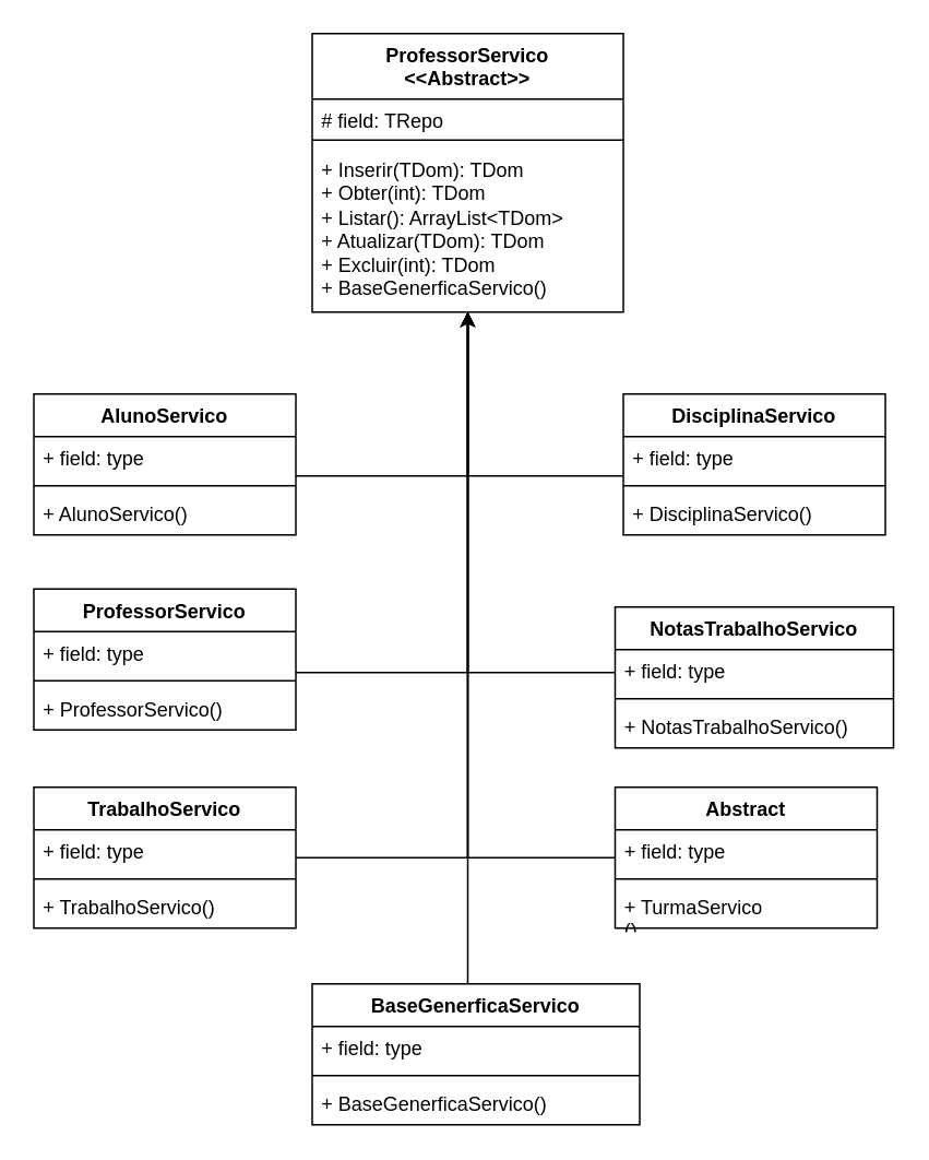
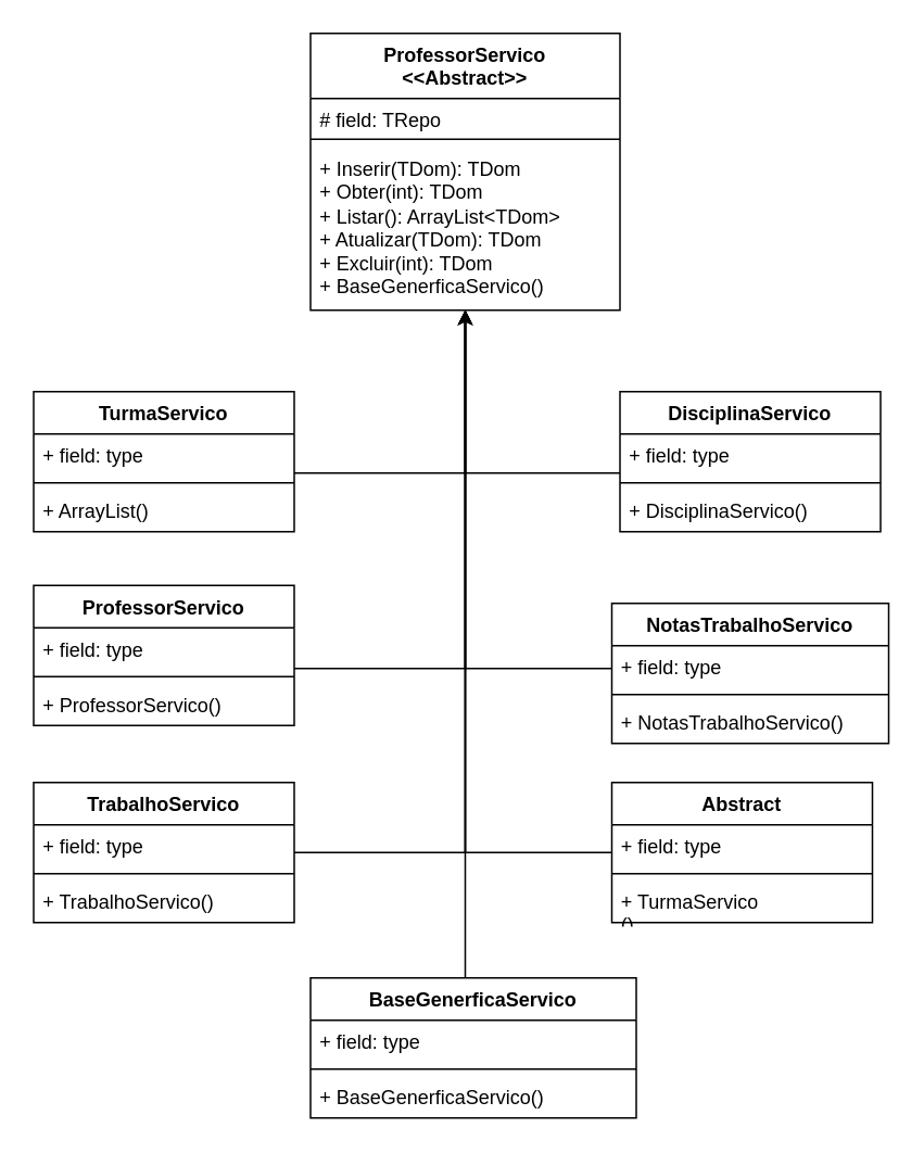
  <mxCell id="0" />
  <mxCell id="1" parent="0" />
  <mxCell id="2" value="ProfessorServico&lt;br&gt;&amp;lt;&amp;lt;Abstract&amp;gt;&amp;gt;" style="swimlane;fontStyle=1;align=center;verticalAlign=top;childLayout=stackLayout;horizontal=1;startSize=40;horizontalStack=0;resizeParent=1;resizeParentMax=0;resizeLast=0;collapsible=1;marginBottom=0;whiteSpace=wrap;html=1;" vertex="1" parent="1"><mxGeometry x="190" y="20" width="190" height="170" as="geometry" /></mxCell>
  <mxCell id="3" value="# field: TRepo" style="text;strokeColor=none;fillColor=none;align=left;verticalAlign=top;spacingLeft=4;spacingRight=4;overflow=hidden;rotatable=0;points=[[0,0.5],[1,0.5]];portConstraint=eastwest;whiteSpace=wrap;html=1;" vertex="1" parent="2"><mxGeometry y="40" width="190" height="20" as="geometry" /></mxCell>
  <mxCell id="4" value="" style="line;strokeWidth=1;fillColor=none;align=left;verticalAlign=middle;spacingTop=-1;spacingLeft=3;spacingRight=3;rotatable=0;labelPosition=right;points=[];portConstraint=eastwest;strokeColor=inherit;" vertex="1" parent="2"><mxGeometry y="60" width="190" height="10" as="geometry" /></mxCell>
  <mxCell id="5" value="+ Inserir(TDom): TDom&lt;br&gt;+ Obter(int): TDom&lt;br&gt;+ Listar(): ArrayList&amp;lt;TDom&amp;gt;&lt;br&gt;+ Atualizar(TDom): TDom&lt;br&gt;+ Excluir(int): TDom&lt;br&gt;+ BaseGenerficaServico()" style="text;strokeColor=none;fillColor=none;align=left;verticalAlign=top;spacingLeft=4;spacingRight=4;overflow=hidden;rotatable=0;points=[[0,0.5],[1,0.5]];portConstraint=eastwest;whiteSpace=wrap;html=1;" vertex="1" parent="2"><mxGeometry y="70" width="190" height="100" as="geometry" /></mxCell>
  <mxCell id="6" style="edgeStyle=orthogonalEdgeStyle;rounded=0;orthogonalLoop=1;jettySize=auto;html=1;" edge="1" parent="1" source="7" target="5"><mxGeometry relative="1" as="geometry"><Array as="points"><mxPoint x="285" y="290" /></Array></mxGeometry></mxCell>
- <mxCell id="7" value="AlunoServico" style="swimlane;fontStyle=1;align=center;verticalAlign=top;childLayout=stackLayout;horizontal=1;startSize=26;horizontalStack=0;resizeParent=1;resizeParentMax=0;resizeLast=0;collapsible=1;marginBottom=0;whiteSpace=wrap;html=1;" vertex="1" parent="1"><mxGeometry x="20" y="240" width="160" height="86" as="geometry" /></mxCell>
+ <mxCell id="7" value="TurmaServico" style="swimlane;fontStyle=1;align=center;verticalAlign=top;childLayout=stackLayout;horizontal=1;startSize=26;horizontalStack=0;resizeParent=1;resizeParentMax=0;resizeLast=0;collapsible=1;marginBottom=0;whiteSpace=wrap;html=1;" vertex="1" parent="1"><mxGeometry x="20" y="240" width="160" height="86" as="geometry" /></mxCell>
  <mxCell id="8" value="+ field: type" style="text;strokeColor=none;fillColor=none;align=left;verticalAlign=top;spacingLeft=4;spacingRight=4;overflow=hidden;rotatable=0;points=[[0,0.5],[1,0.5]];portConstraint=eastwest;whiteSpace=wrap;html=1;" vertex="1" parent="7"><mxGeometry y="26" width="160" height="26" as="geometry" /></mxCell>
  <mxCell id="9" value="" style="line;strokeWidth=1;fillColor=none;align=left;verticalAlign=middle;spacingTop=-1;spacingLeft=3;spacingRight=3;rotatable=0;labelPosition=right;points=[];portConstraint=eastwest;strokeColor=inherit;" vertex="1" parent="7"><mxGeometry y="52" width="160" height="8" as="geometry" /></mxCell>
- <mxCell id="10" value="+ AlunoServico()" style="text;strokeColor=none;fillColor=none;align=left;verticalAlign=top;spacingLeft=4;spacingRight=4;overflow=hidden;rotatable=0;points=[[0,0.5],[1,0.5]];portConstraint=eastwest;whiteSpace=wrap;html=1;" vertex="1" parent="7"><mxGeometry y="60" width="160" height="26" as="geometry" /></mxCell>
+ <mxCell id="10" value="+ ArrayList()" style="text;strokeColor=none;fillColor=none;align=left;verticalAlign=top;spacingLeft=4;spacingRight=4;overflow=hidden;rotatable=0;points=[[0,0.5],[1,0.5]];portConstraint=eastwest;whiteSpace=wrap;html=1;" vertex="1" parent="7"><mxGeometry y="60" width="160" height="26" as="geometry" /></mxCell>
  <mxCell id="11" value="ProfessorServico" style="swimlane;fontStyle=1;align=center;verticalAlign=top;childLayout=stackLayout;horizontal=1;startSize=26;horizontalStack=0;resizeParent=1;resizeParentMax=0;resizeLast=0;collapsible=1;marginBottom=0;whiteSpace=wrap;html=1;" vertex="1" parent="1"><mxGeometry x="20" y="359" width="160" height="86" as="geometry" /></mxCell>
  <mxCell id="12" value="+ field: type" style="text;strokeColor=none;fillColor=none;align=left;verticalAlign=top;spacingLeft=4;spacingRight=4;overflow=hidden;rotatable=0;points=[[0,0.5],[1,0.5]];portConstraint=eastwest;whiteSpace=wrap;html=1;" vertex="1" parent="11"><mxGeometry y="26" width="160" height="26" as="geometry" /></mxCell>
  <mxCell id="13" value="" style="line;strokeWidth=1;fillColor=none;align=left;verticalAlign=middle;spacingTop=-1;spacingLeft=3;spacingRight=3;rotatable=0;labelPosition=right;points=[];portConstraint=eastwest;strokeColor=inherit;" vertex="1" parent="11"><mxGeometry y="52" width="160" height="8" as="geometry" /></mxCell>
  <mxCell id="14" value="+ ProfessorServico()" style="text;strokeColor=none;fillColor=none;align=left;verticalAlign=top;spacingLeft=4;spacingRight=4;overflow=hidden;rotatable=0;points=[[0,0.5],[1,0.5]];portConstraint=eastwest;whiteSpace=wrap;html=1;" vertex="1" parent="11"><mxGeometry y="60" width="160" height="26" as="geometry" /></mxCell>
  <mxCell id="15" value="DisciplinaServico" style="swimlane;fontStyle=1;align=center;verticalAlign=top;childLayout=stackLayout;horizontal=1;startSize=26;horizontalStack=0;resizeParent=1;resizeParentMax=0;resizeLast=0;collapsible=1;marginBottom=0;whiteSpace=wrap;html=1;" vertex="1" parent="1"><mxGeometry x="380" y="240" width="160" height="86" as="geometry" /></mxCell>
  <mxCell id="16" value="+ field: type" style="text;strokeColor=none;fillColor=none;align=left;verticalAlign=top;spacingLeft=4;spacingRight=4;overflow=hidden;rotatable=0;points=[[0,0.5],[1,0.5]];portConstraint=eastwest;whiteSpace=wrap;html=1;" vertex="1" parent="15"><mxGeometry y="26" width="160" height="26" as="geometry" /></mxCell>
  <mxCell id="17" value="" style="line;strokeWidth=1;fillColor=none;align=left;verticalAlign=middle;spacingTop=-1;spacingLeft=3;spacingRight=3;rotatable=0;labelPosition=right;points=[];portConstraint=eastwest;strokeColor=inherit;" vertex="1" parent="15"><mxGeometry y="52" width="160" height="8" as="geometry" /></mxCell>
  <mxCell id="18" value="+ DisciplinaServico()" style="text;strokeColor=none;fillColor=none;align=left;verticalAlign=top;spacingLeft=4;spacingRight=4;overflow=hidden;rotatable=0;points=[[0,0.5],[1,0.5]];portConstraint=eastwest;whiteSpace=wrap;html=1;" vertex="1" parent="15"><mxGeometry y="60" width="160" height="26" as="geometry" /></mxCell>
  <mxCell id="19" style="edgeStyle=orthogonalEdgeStyle;rounded=0;orthogonalLoop=1;jettySize=auto;html=1;" edge="1" parent="1" source="20" target="5"><mxGeometry relative="1" as="geometry"><Array as="points"><mxPoint x="285" y="410" /></Array></mxGeometry></mxCell>
  <mxCell id="20" value="NotasTrabalhoServico" style="swimlane;fontStyle=1;align=center;verticalAlign=top;childLayout=stackLayout;horizontal=1;startSize=26;horizontalStack=0;resizeParent=1;resizeParentMax=0;resizeLast=0;collapsible=1;marginBottom=0;whiteSpace=wrap;html=1;" vertex="1" parent="1"><mxGeometry x="375" y="370" width="170" height="86" as="geometry" /></mxCell>
  <mxCell id="21" value="+ field: type" style="text;strokeColor=none;fillColor=none;align=left;verticalAlign=top;spacingLeft=4;spacingRight=4;overflow=hidden;rotatable=0;points=[[0,0.5],[1,0.5]];portConstraint=eastwest;whiteSpace=wrap;html=1;" vertex="1" parent="20"><mxGeometry y="26" width="170" height="26" as="geometry" /></mxCell>
  <mxCell id="22" value="" style="line;strokeWidth=1;fillColor=none;align=left;verticalAlign=middle;spacingTop=-1;spacingLeft=3;spacingRight=3;rotatable=0;labelPosition=right;points=[];portConstraint=eastwest;strokeColor=inherit;" vertex="1" parent="20"><mxGeometry y="52" width="170" height="8" as="geometry" /></mxCell>
  <mxCell id="23" value="+ NotasTrabalhoServico()" style="text;strokeColor=none;fillColor=none;align=left;verticalAlign=top;spacingLeft=4;spacingRight=4;overflow=hidden;rotatable=0;points=[[0,0.5],[1,0.5]];portConstraint=eastwest;whiteSpace=wrap;html=1;" vertex="1" parent="20"><mxGeometry y="60" width="170" height="26" as="geometry" /></mxCell>
  <mxCell id="24" style="edgeStyle=orthogonalEdgeStyle;rounded=0;orthogonalLoop=1;jettySize=auto;html=1;" edge="1" parent="1" source="25" target="5"><mxGeometry relative="1" as="geometry"><Array as="points"><mxPoint x="285" y="500" /><mxPoint x="285" y="500" /></Array></mxGeometry></mxCell>
  <mxCell id="25" value="BaseGenerficaServico" style="swimlane;fontStyle=1;align=center;verticalAlign=top;childLayout=stackLayout;horizontal=1;startSize=26;horizontalStack=0;resizeParent=1;resizeParentMax=0;resizeLast=0;collapsible=1;marginBottom=0;whiteSpace=wrap;html=1;" vertex="1" parent="1"><mxGeometry x="190" y="600" width="200" height="86" as="geometry" /></mxCell>
  <mxCell id="26" value="+ field: type" style="text;strokeColor=none;fillColor=none;align=left;verticalAlign=top;spacingLeft=4;spacingRight=4;overflow=hidden;rotatable=0;points=[[0,0.5],[1,0.5]];portConstraint=eastwest;whiteSpace=wrap;html=1;" vertex="1" parent="25"><mxGeometry y="26" width="200" height="26" as="geometry" /></mxCell>
  <mxCell id="27" value="" style="line;strokeWidth=1;fillColor=none;align=left;verticalAlign=middle;spacingTop=-1;spacingLeft=3;spacingRight=3;rotatable=0;labelPosition=right;points=[];portConstraint=eastwest;strokeColor=inherit;" vertex="1" parent="25"><mxGeometry y="52" width="200" height="8" as="geometry" /></mxCell>
  <mxCell id="28" value="+ BaseGenerficaServico()" style="text;strokeColor=none;fillColor=none;align=left;verticalAlign=top;spacingLeft=4;spacingRight=4;overflow=hidden;rotatable=0;points=[[0,0.5],[1,0.5]];portConstraint=eastwest;whiteSpace=wrap;html=1;" vertex="1" parent="25"><mxGeometry y="60" width="200" height="26" as="geometry" /></mxCell>
  <mxCell id="29" value="" style="text;strokeColor=none;fillColor=none;align=left;verticalAlign=middle;spacingTop=-1;spacingLeft=4;spacingRight=4;rotatable=0;labelPosition=right;points=[];portConstraint=eastwest;" vertex="1" parent="1"><mxGeometry x="260" y="419" width="20" height="14" as="geometry" /></mxCell>
  <mxCell id="30" style="edgeStyle=orthogonalEdgeStyle;rounded=0;orthogonalLoop=1;jettySize=auto;html=1;" edge="1" parent="1" source="31" target="5"><mxGeometry relative="1" as="geometry"><Array as="points"><mxPoint x="285" y="523" /></Array></mxGeometry></mxCell>
  <mxCell id="31" value="TrabalhoServico" style="swimlane;fontStyle=1;align=center;verticalAlign=top;childLayout=stackLayout;horizontal=1;startSize=26;horizontalStack=0;resizeParent=1;resizeParentMax=0;resizeLast=0;collapsible=1;marginBottom=0;whiteSpace=wrap;html=1;" vertex="1" parent="1"><mxGeometry x="20" y="480" width="160" height="86" as="geometry" /></mxCell>
  <mxCell id="32" value="+ field: type" style="text;strokeColor=none;fillColor=none;align=left;verticalAlign=top;spacingLeft=4;spacingRight=4;overflow=hidden;rotatable=0;points=[[0,0.5],[1,0.5]];portConstraint=eastwest;whiteSpace=wrap;html=1;" vertex="1" parent="31"><mxGeometry y="26" width="160" height="26" as="geometry" /></mxCell>
  <mxCell id="33" value="" style="line;strokeWidth=1;fillColor=none;align=left;verticalAlign=middle;spacingTop=-1;spacingLeft=3;spacingRight=3;rotatable=0;labelPosition=right;points=[];portConstraint=eastwest;strokeColor=inherit;" vertex="1" parent="31"><mxGeometry y="52" width="160" height="8" as="geometry" /></mxCell>
  <mxCell id="34" value="+ TrabalhoServico()" style="text;strokeColor=none;fillColor=none;align=left;verticalAlign=top;spacingLeft=4;spacingRight=4;overflow=hidden;rotatable=0;points=[[0,0.5],[1,0.5]];portConstraint=eastwest;whiteSpace=wrap;html=1;" vertex="1" parent="31"><mxGeometry y="60" width="160" height="26" as="geometry" /></mxCell>
  <mxCell id="35" style="edgeStyle=orthogonalEdgeStyle;rounded=0;orthogonalLoop=1;jettySize=auto;html=1;" edge="1" parent="1" source="36" target="5"><mxGeometry relative="1" as="geometry"><Array as="points"><mxPoint x="285" y="523" /></Array></mxGeometry></mxCell>
  <mxCell id="36" value="Abstract" style="swimlane;fontStyle=1;align=center;verticalAlign=top;childLayout=stackLayout;horizontal=1;startSize=26;horizontalStack=0;resizeParent=1;resizeParentMax=0;resizeLast=0;collapsible=1;marginBottom=0;whiteSpace=wrap;html=1;" vertex="1" parent="1"><mxGeometry x="375" y="480" width="160" height="86" as="geometry" /></mxCell>
  <mxCell id="37" value="+ field: type" style="text;strokeColor=none;fillColor=none;align=left;verticalAlign=top;spacingLeft=4;spacingRight=4;overflow=hidden;rotatable=0;points=[[0,0.5],[1,0.5]];portConstraint=eastwest;whiteSpace=wrap;html=1;" vertex="1" parent="36"><mxGeometry y="26" width="160" height="26" as="geometry" /></mxCell>
  <mxCell id="38" value="" style="line;strokeWidth=1;fillColor=none;align=left;verticalAlign=middle;spacingTop=-1;spacingLeft=3;spacingRight=3;rotatable=0;labelPosition=right;points=[];portConstraint=eastwest;strokeColor=inherit;" vertex="1" parent="36"><mxGeometry y="52" width="160" height="8" as="geometry" /></mxCell>
  <mxCell id="39" value="+ TurmaServico&lt;br&gt;()" style="text;strokeColor=none;fillColor=none;align=left;verticalAlign=top;spacingLeft=4;spacingRight=4;overflow=hidden;rotatable=0;points=[[0,0.5],[1,0.5]];portConstraint=eastwest;whiteSpace=wrap;html=1;" vertex="1" parent="36"><mxGeometry y="60" width="160" height="26" as="geometry" /></mxCell>
  <mxCell id="40" style="edgeStyle=orthogonalEdgeStyle;rounded=0;orthogonalLoop=1;jettySize=auto;html=1;" edge="1" parent="1" source="16" target="5"><mxGeometry relative="1" as="geometry"><Array as="points"><mxPoint x="285" y="290" /></Array></mxGeometry></mxCell>
  <mxCell id="41" style="edgeStyle=orthogonalEdgeStyle;rounded=0;orthogonalLoop=1;jettySize=auto;html=1;" edge="1" parent="1" source="12" target="5"><mxGeometry relative="1" as="geometry"><Array as="points"><mxPoint x="285" y="410" /></Array></mxGeometry></mxCell>
